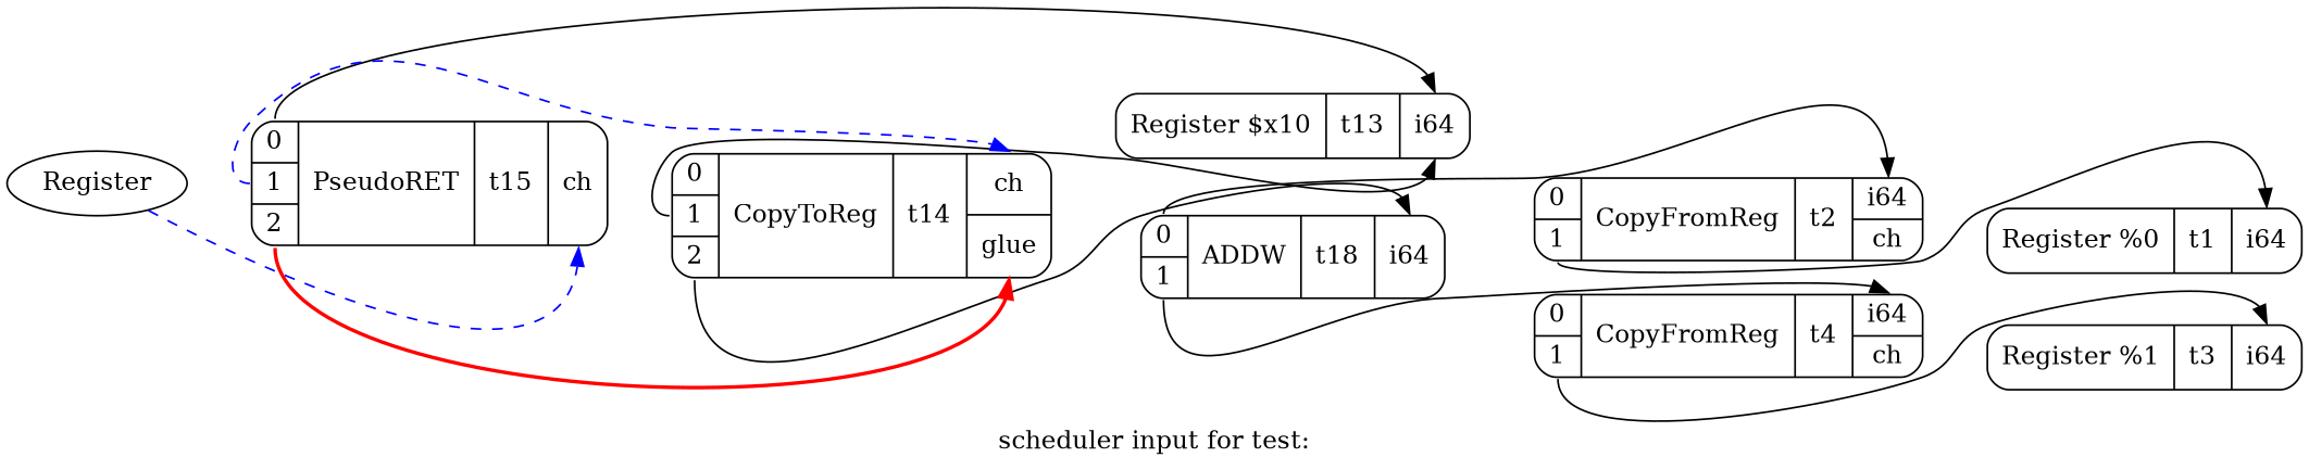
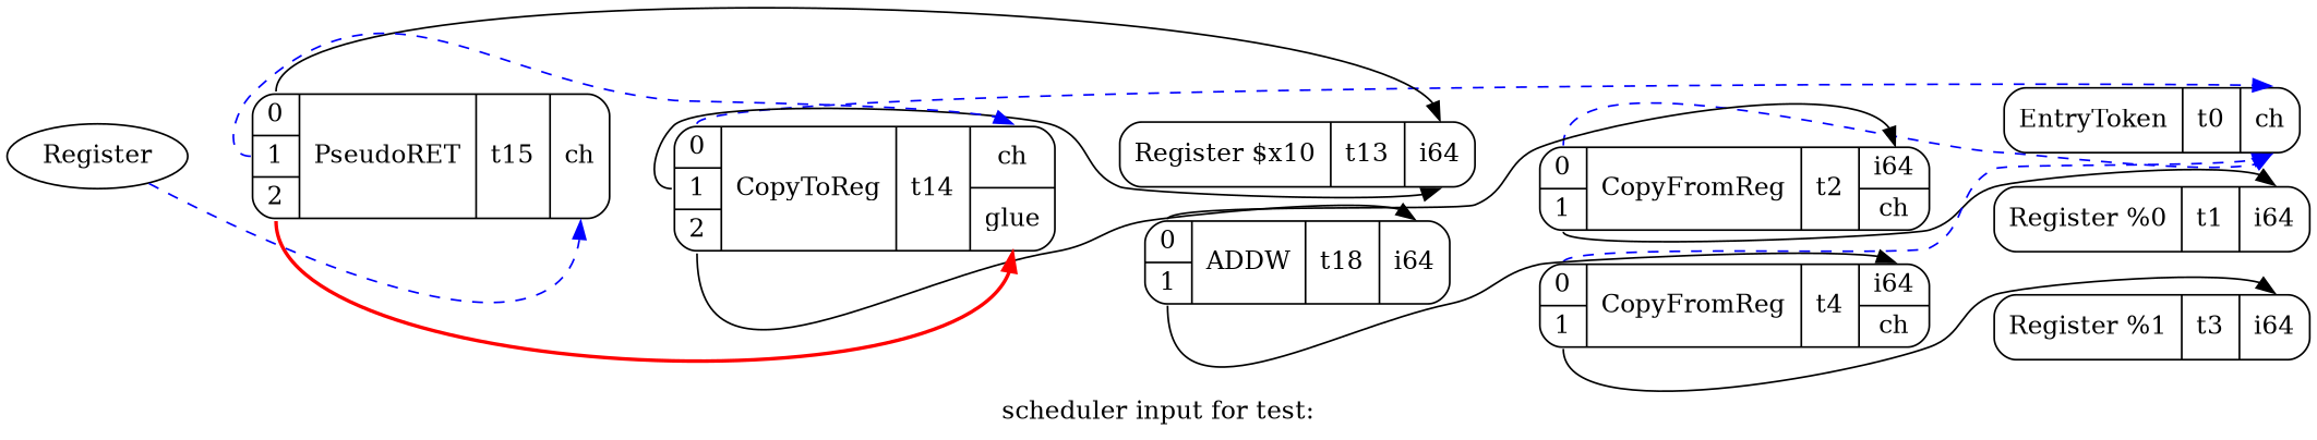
  digraph {
    label="scheduler input for test:"
    rankdir=LR
    node [shape=Mrecord]
    edge [headport=d0 tailport=s0]
+   n1 [label="{EntryToken|t0|{<d0>ch}}"]
    n2 [label="{Register %0|t1|{<d0>i64}}"]
    n3 [label="{Register %1|t3|{<d0>i64}}"]
    n4 [label="{Register $x10|t13|{<d0>i64}}"]
    n5 [label="{{<s0>0|<s1>1}|CopyFromReg|t2|{<d0>i64|<d1>ch}}"]
    n6 [label="{{<s0>0|<s1>1}|CopyFromReg|t4|{<d0>i64|<d1>ch}}"]
    n7 [label="{{<s0>0|<s1>1}|ADDW|t18|{<d0>i64}}"]
    n8 [label="{{<s0>0|<s1>1|<s2>2}|CopyToReg|t14|{<d0>ch|<d1>glue}}"]
    n9 [label="{{<s0>0|<s1>1|<s2>2}|PseudoRET|t15|{<d0>ch}}"]
    n10 [label=Register plaintext=circle shape=""]
+   n5 -> n1 [color=blue style=dashed]
    n5 -> n2 [tailport=s1]
+   n6 -> n1 [color=blue style=dashed]
    n6 -> n3 [tailport=s1]
    n7 -> n5
    n7 -> n6 [tailport=s1]
+   n8 -> n1 [color=blue style=dashed]
    n8 -> n4 [tailport=s1]
    n8 -> n7 [tailport=s2]
    n9 -> n4
    n9 -> n8 [color=blue style=dashed tailport=s1]
    n9 -> n8 [color=red headport=d1 style=bold tailport=s2]
    n10 -> n9 [color=blue style=dashed]
  }
